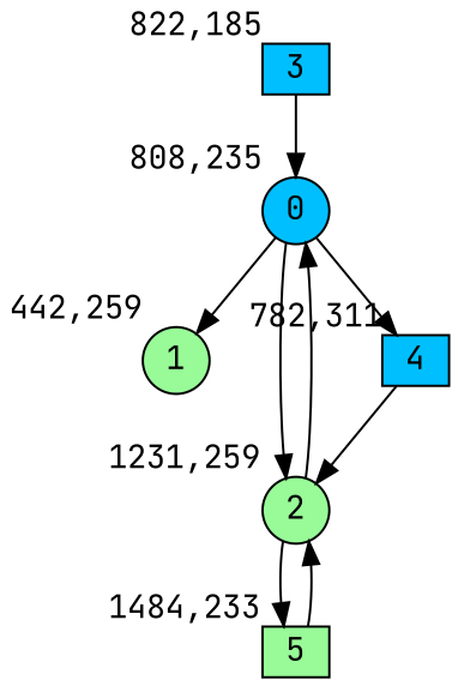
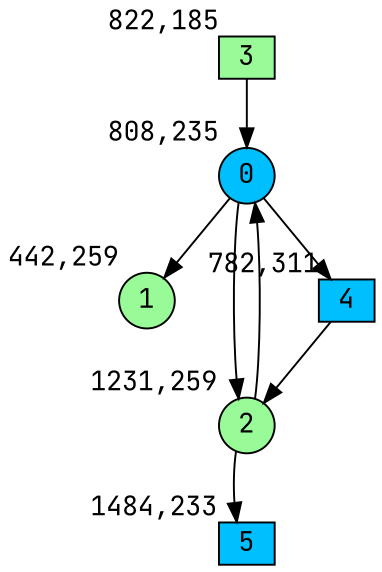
  digraph {
    bgcolor=white
    fontname="JetBrains Mono"
    node [fillcolor=deepskyblue fixedsize=true fontname="JetBrains Mono" shape=circle style=filled]
    edge [fontname="JetBrains Mono"]
    0 [height=0.3 width=0.4 xlabel="808,235"]
    1 [fillcolor=palegreen height=0.3 width=0.4 xlabel="442,259"]
    2 [fillcolor=palegreen height=0.3 width=0.4 xlabel="1231,259"]
    4 [height=0.3 shape=box width=0.4 xlabel="782,311"]
-   5 [fillcolor=palegreen height=0.3 shape=box width=0.4 xlabel="1484,233"]
-   3 [height=0.3 shape=box width=0.4 xlabel="822,185"]
+   5 [height=0.3 shape=box width=0.4 xlabel="1484,233"]
+   3 [fillcolor=palegreen height=0.3 shape=box width=0.4 xlabel="822,185"]
    0 -> 1
    0 -> 2
    0 -> 4
    2 -> 0
    2 -> 5
    4 -> 2
-   5 -> 2
    3 -> 0
  }
